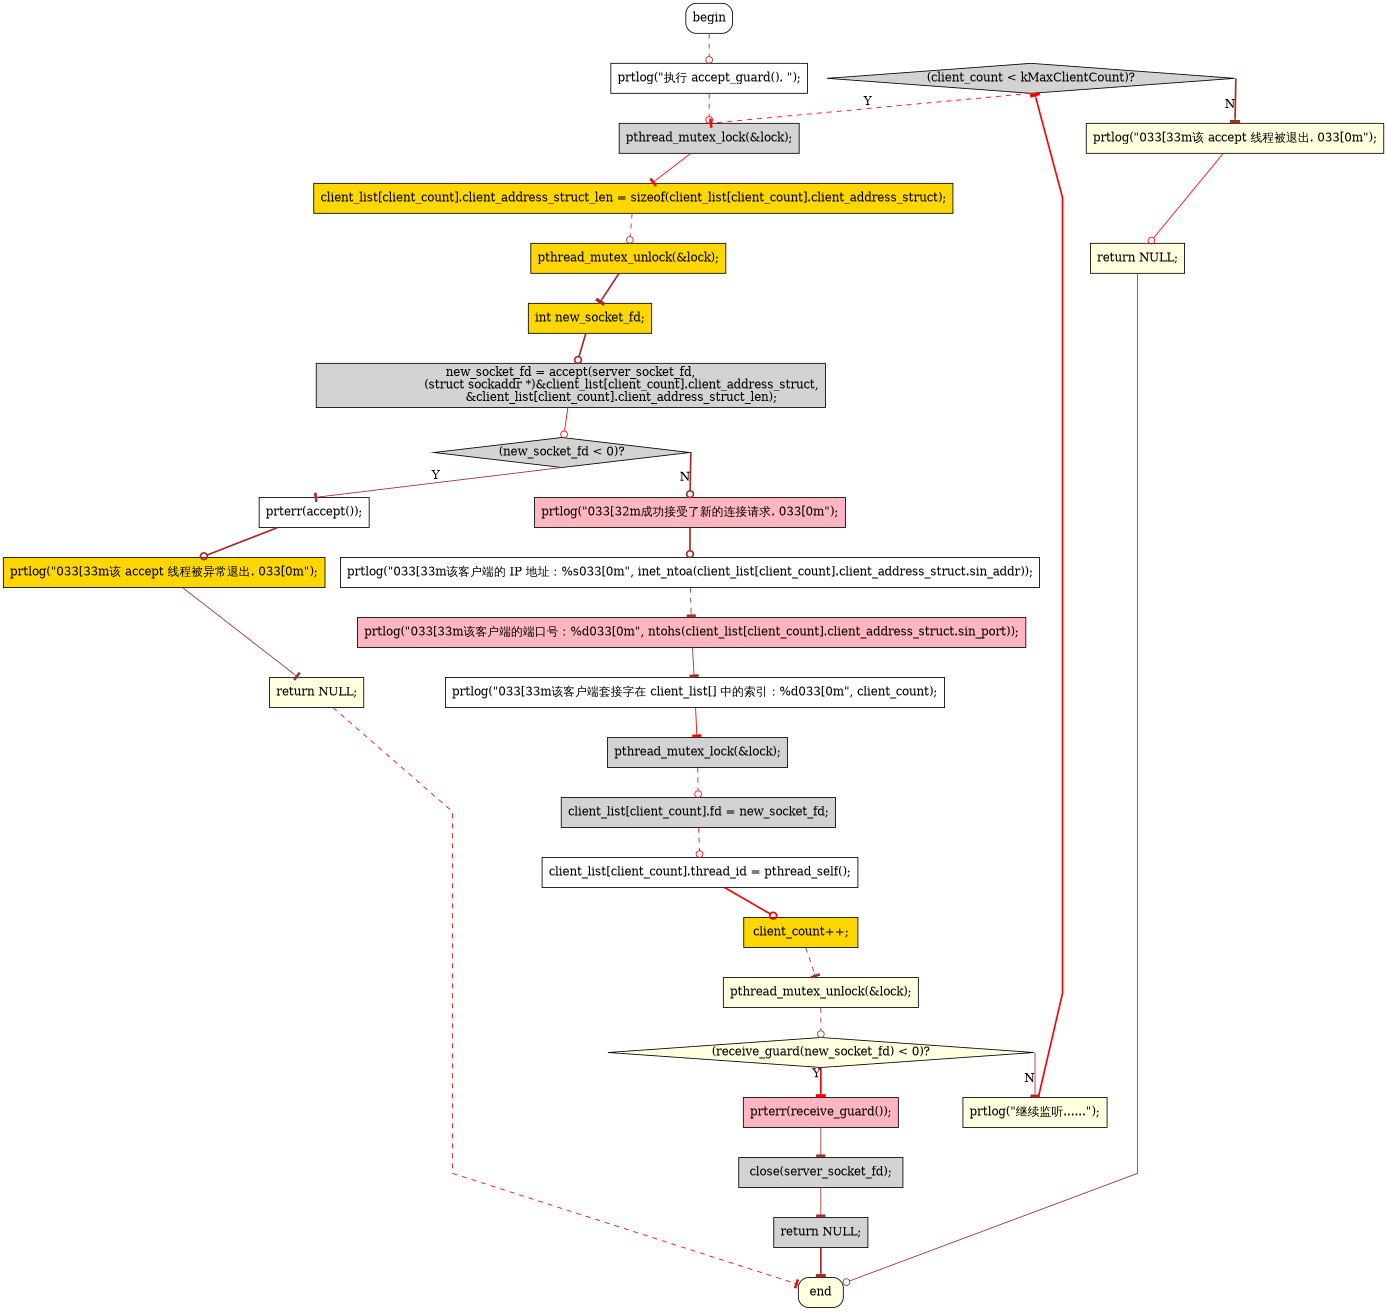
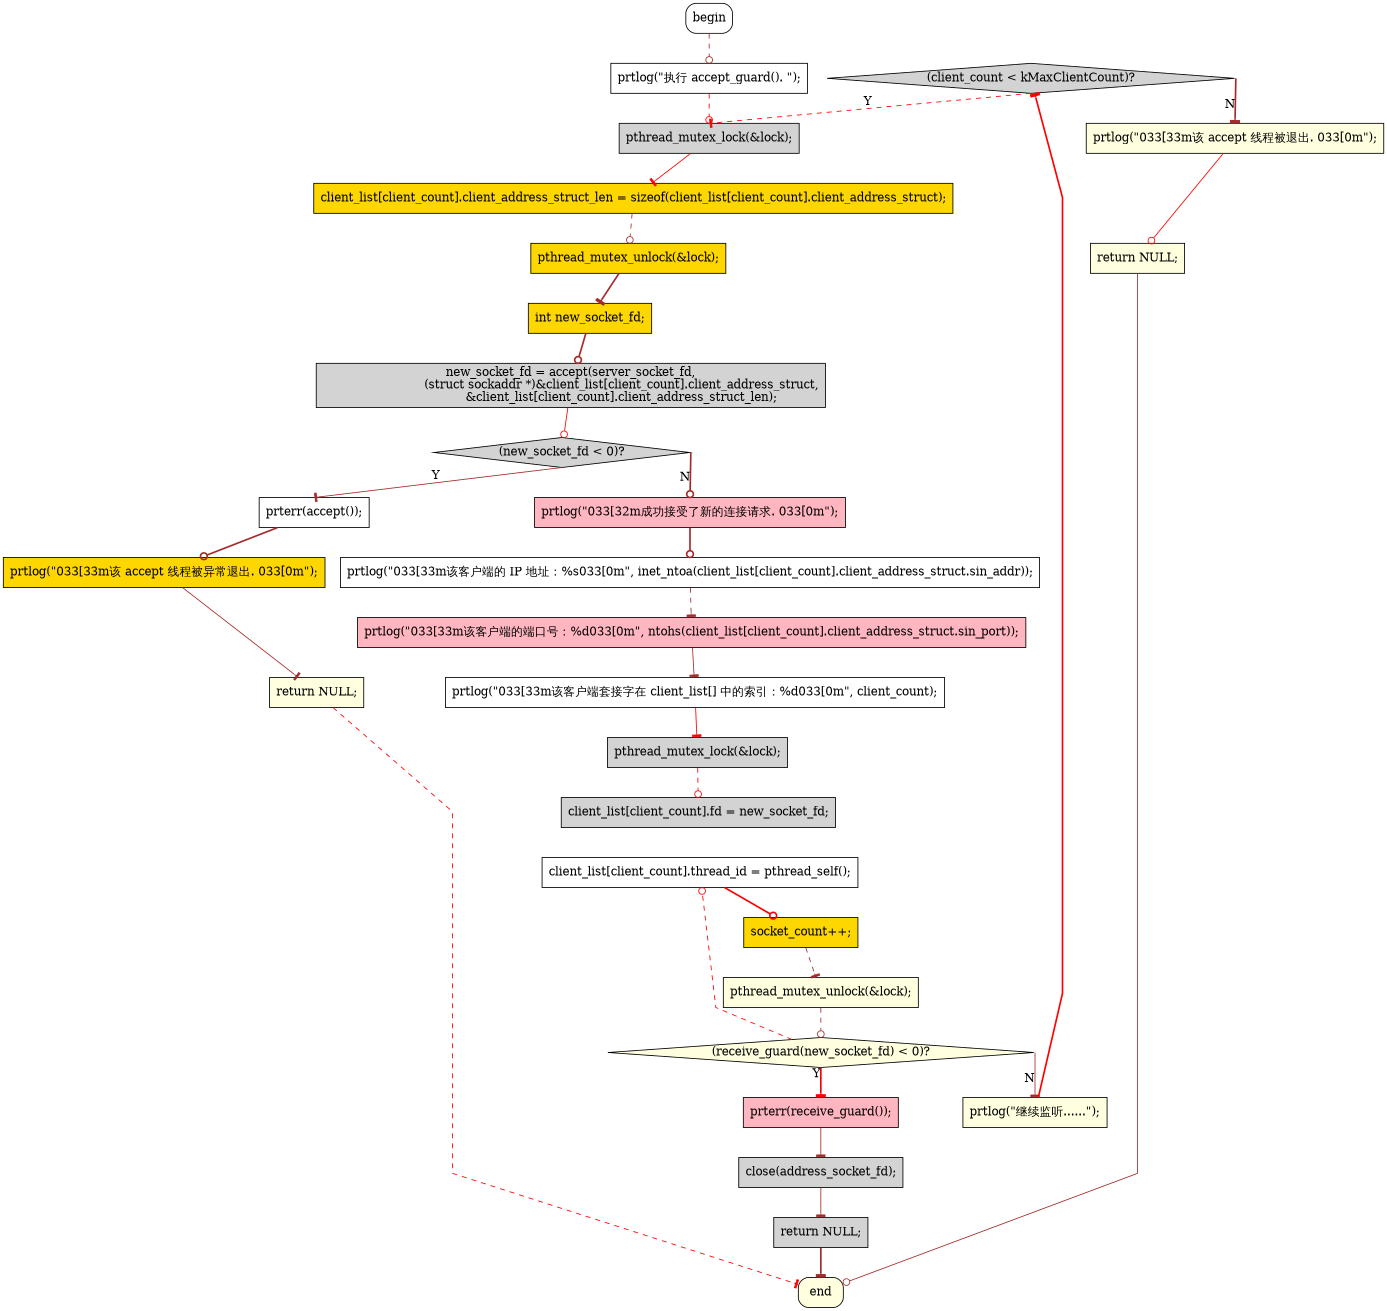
  digraph {
    splines=polyline
    node [fillcolor=lightgrey shape=box style=filled]
    edge [arrowhead=tee color=brown style=solid]
    n1 [fillcolor=lightyellow label=end style="rounded,filled"]
    n2 [fillcolor=white label=begin style="rounded,filled"]
    n3 [fillcolor=white label="prtlog(\"执行 accept_guard(). \");"]
    n4 [label="pthread_mutex_lock(&lock);"]
    n5 [fillcolor=gold label="client_list[client_count].client_address_struct_len = sizeof(client_list[client_count].client_address_struct);"]
    n6 [label="(client_count < kMaxClientCount)?" shape=diamond]
    n7 [fillcolor=lightyellow label="prtlog(\"\033[33m该 accept 线程被退出. \033[0m\");"]
    n8 [fillcolor=lightyellow label="return NULL;"]
    n9 [fillcolor=gold label="pthread_mutex_unlock(&lock);"]
    n10 [fillcolor=gold label="int new_socket_fd;"]
    n11 [label="new_socket_fd = accept(server_socket_fd,\n                           (struct sockaddr *)&client_list[client_count].client_address_struct,\n                           &client_list[client_count].client_address_struct_len);"]
    n12 [label="(new_socket_fd < 0)?" shape=diamond]
    n13 [fillcolor=white label="prterr(accept());"]
    n14 [fillcolor=lightpink label="prtlog(\"\033[32m成功接受了新的连接请求. \033[0m\");"]
    n15 [fillcolor=gold label="prtlog(\"\033[33m该 accept 线程被异常退出. \033[0m\");"]
    n16 [fillcolor=white label="prtlog(\"\033[33m该客户端的 IP 地址：%s\033[0m\", inet_ntoa(client_list[client_count].client_address_struct.sin_addr));"]
    n17 [fillcolor=lightyellow label="return NULL;"]
    n18 [fillcolor=lightpink label="prtlog(\"\033[33m该客户端的端口号：%d\033[0m\", ntohs(client_list[client_count].client_address_struct.sin_port));"]
    n19 [fillcolor=white label="prtlog(\"\033[33m该客户端套接字在 client_list[] 中的索引：%d\033[0m\", client_count);"]
    n20 [label="pthread_mutex_lock(&lock);"]
    n21 [label="client_list[client_count].fd = new_socket_fd;"]
    n22 [fillcolor=white label="client_list[client_count].thread_id = pthread_self();"]
-   n23 [fillcolor=gold label="client_count++;"]
+   n23 [fillcolor=gold label="socket_count++;"]
    n24 [fillcolor=lightyellow label="pthread_mutex_unlock(&lock);"]
    n25 [fillcolor=lightyellow label="(receive_guard(new_socket_fd) < 0)?" shape=diamond]
    n26 [fillcolor=lightpink label="prterr(receive_guard());"]
    n27 [fillcolor=lightyellow label="prtlog(\"继续监听......\");"]
-   n28 [label="close(server_socket_fd);"]
+   n28 [label="close(address_socket_fd);"]
    n29 [label="return NULL;"]
    subgraph sub_1 {
      rank=sink
      n1
    }
    n2 -> n3 [arrowhead=odot style=dashed]
    n3 -> n4 [arrowhead=odot color=red style=dashed]
    n4 -> n5 [color=red]
    n5 -> n9 [arrowhead=odot style=dashed]
    n6 -> n4 [color=red headport=n style=dashed tailport=s xlabel=Y]
    n6 -> n7 [headport=n style=bold tailport=e xlabel=N]
    n7 -> n8 [arrowhead=odot color=red]
    n8 -> n1 [arrowhead=odot]
    n9 -> n10 [style=bold]
    n10 -> n11 [arrowhead=odot style=bold]
    n11 -> n12 [arrowhead=odot color=red]
    n12 -> n13 [headport=n tailport=s xlabel=Y]
    n12 -> n14 [arrowhead=odot headport=n style=bold tailport=e xlabel=N]
    n13 -> n15 [arrowhead=odot style=bold]
    n14 -> n16 [arrowhead=odot style=bold]
    n15 -> n17
    n16 -> n18 [style=dashed]
    n17 -> n1 [color=red style=dashed]
    n18 -> n19
    n19 -> n20 [color=red]
    n20 -> n21 [arrowhead=odot color=red style=dashed]
-   n21 -> n22 [arrowhead=odot color=red style=dashed]
+   n25 -> n22 [arrowhead=odot color=red style=dashed]
    n22 -> n23 [arrowhead=odot color=red style=bold]
    n23 -> n24 [style=dashed]
    n24 -> n25 [arrowhead=odot style=dashed]
    n25 -> n26 [color=red headport=n style=bold tailport=s xlabel=Y]
    n25 -> n27 [headport=n tailport=e xlabel=N]
    n26 -> n28
    n27 -> n6 [color=red style=bold]
    n28 -> n29
    n29 -> n1 [style=bold]
  }
